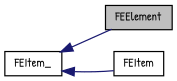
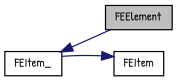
  digraph {
    fontname="Patrick Hand"
    rankdir=LR
    node [color=black fillcolor=white fontname="Patrick Hand" fontsize=10 shape=record style=filled]
    edge [color=midnightblue dir=back fontname="Patrick Hand" fontsize=10 labelfontname=Helvetica labelfontsize=10 style=solid]
    n1 [fillcolor=grey75 fontcolor=black height=0.2 label=FEElement width=0.4]
    n2 [height=0.2 label=FEItem_ width=0.4]
    n3 [height=0.2 label=FEItem width=0.4]
    n2 -> n1
-   n2 -> n3
+   n3 -> n2
  }
